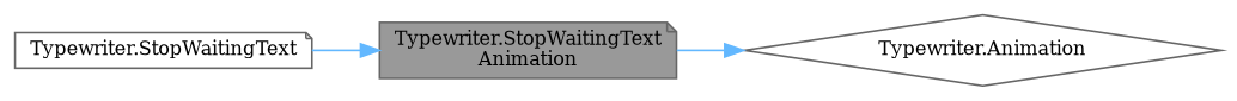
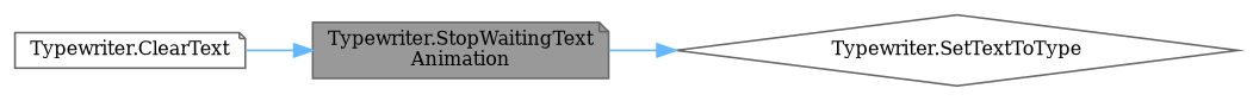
  digraph {
    fontname="DejaVu Serif"
    rankdir=RL
    node [color=grey40 fillcolor=white fontname="DejaVu Serif" fontsize=10 shape=note style=filled]
    edge [color=steelblue1 dir=back fontname="DejaVu Serif" fontsize=10 labelfontname=Helvetica labelfontsize=10 style=solid]
    n1 [color=gray40 fillcolor=grey60 fontcolor=black height=0.2 label="Typewriter.StopWaitingText\lAnimation" width=0.4]
-   n2 [height=0.2 label="Typewriter.StopWaitingText" width=0.4]
-   n3 [height=0.2 label="Typewriter.Animation" shape=diamond width=0.4]
+   n2 [height=0.2 label="Typewriter.ClearText" width=0.4]
+   n3 [height=0.2 label="Typewriter.SetTextToType" shape=diamond width=0.4]
    n1 -> n2
    n3 -> n1
  }
